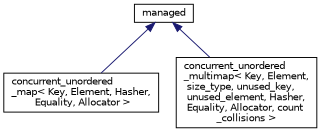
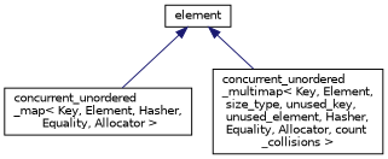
  digraph {
    rankdir=TB
    fontname="DejaVu Sans"
    node [color=black fillcolor=white fontname="DejaVu Sans" fontsize=10 shape=record style=filled]
    edge [color=midnightblue dir=back fontname="DejaVu Sans" fontsize=10 labelfontname=Helvetica labelfontsize=10 style=solid]
-   n1 [height=0.2 label=managed width=0.4]
+   n1 [height=0.2 label=element width=0.4]
    n2 [height=0.2 label="concurrent_unordered\l_map\< Key, Element, Hasher,\l Equality, Allocator \>" width=0.4]
    n3 [height=0.2 label="concurrent_unordered\l_multimap\< Key, Element,\l size_type, unused_key,\l unused_element, Hasher,\l Equality, Allocator, count\l_collisions \>" width=0.4]
    n1 -> n2
    n1 -> n3
  }
